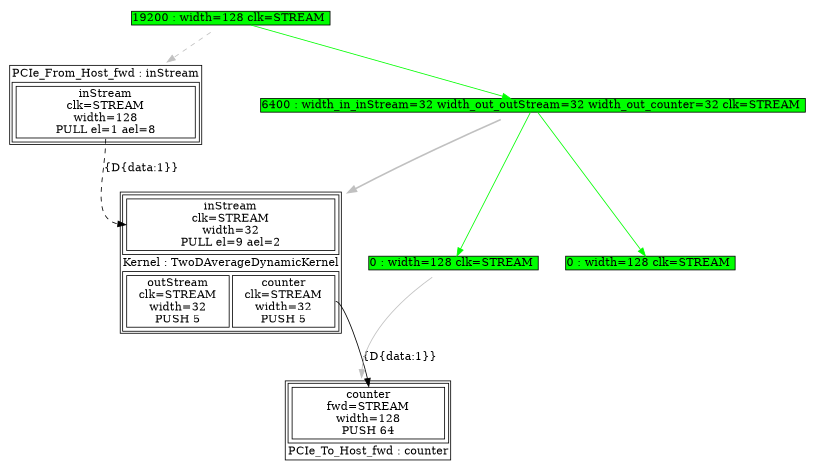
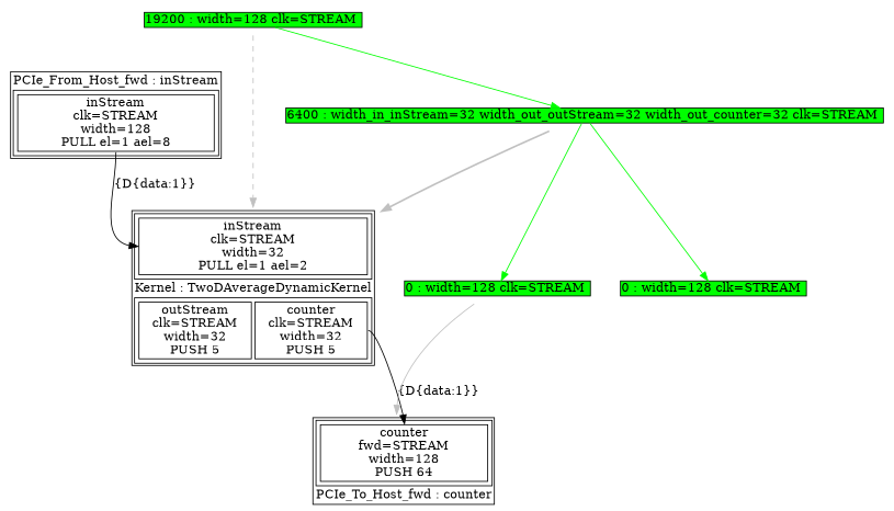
  digraph {
    node [shape=plaintext]
    edge [style=solid color=gray]
-   n1 [label=<<TABLE  BORDER="1" CELLPADDING="1" CELLSPACING="1"><TR><TD BGCOLOR="white" BORDER="0" PORT="inputs" ROWSPAN="1" COLSPAN="1"><TABLE  BORDER="1" CELLPADDING="1" CELLSPACING="4"><TR><TD BGCOLOR="white" BORDER="1" PORT="inStream" ROWSPAN="1" COLSPAN="1">inStream<BR/>clk=STREAM<BR/>width=32<BR/>PULL el=9 ael=2</TD></TR></TABLE></TD></TR><TR><TD BGCOLOR="white" BORDER="0" PORT="node_info" ROWSPAN="1" COLSPAN="1">Kernel : TwoDAverageDynamicKernel</TD></TR><TR><TD BGCOLOR="white" BORDER="0" PORT="outputs" ROWSPAN="1" COLSPAN="1"><TABLE  BORDER="1" CELLPADDING="1" CELLSPACING="4"><TR><TD BGCOLOR="white" BORDER="1" PORT="outStream" ROWSPAN="1" COLSPAN="1">outStream<BR/>clk=STREAM<BR/>width=32<BR/>PUSH 5</TD><TD BGCOLOR="white" BORDER="1" PORT="counter" ROWSPAN="1" COLSPAN="1">counter<BR/>clk=STREAM<BR/>width=32<BR/>PUSH 5</TD></TR></TABLE></TD></TR></TABLE>>]
+   n1 [label=<<TABLE  BORDER="1" CELLPADDING="1" CELLSPACING="1"><TR><TD BGCOLOR="white" BORDER="0" PORT="inputs" ROWSPAN="1" COLSPAN="1"><TABLE  BORDER="1" CELLPADDING="1" CELLSPACING="4"><TR><TD BGCOLOR="white" BORDER="1" PORT="inStream" ROWSPAN="1" COLSPAN="1">inStream<BR/>clk=STREAM<BR/>width=32<BR/>PULL el=1 ael=2</TD></TR></TABLE></TD></TR><TR><TD BGCOLOR="white" BORDER="0" PORT="node_info" ROWSPAN="1" COLSPAN="1">Kernel : TwoDAverageDynamicKernel</TD></TR><TR><TD BGCOLOR="white" BORDER="0" PORT="outputs" ROWSPAN="1" COLSPAN="1"><TABLE  BORDER="1" CELLPADDING="1" CELLSPACING="4"><TR><TD BGCOLOR="white" BORDER="1" PORT="outStream" ROWSPAN="1" COLSPAN="1">outStream<BR/>clk=STREAM<BR/>width=32<BR/>PUSH 5</TD><TD BGCOLOR="white" BORDER="1" PORT="counter" ROWSPAN="1" COLSPAN="1">counter<BR/>clk=STREAM<BR/>width=32<BR/>PUSH 5</TD></TR></TABLE></TD></TR></TABLE>>]
    n2 [label=<<TABLE  BORDER="1" CELLPADDING="1" CELLSPACING="1"><TR><TD BGCOLOR="white" BORDER="0" PORT="inputs" ROWSPAN="1" COLSPAN="1"><TABLE  BORDER="1" CELLPADDING="1" CELLSPACING="4"><TR><TD BGCOLOR="white" BORDER="1" PORT="counter" ROWSPAN="1" COLSPAN="1">counter<BR/>fwd=STREAM<BR/>width=128<BR/>PUSH 64</TD></TR></TABLE></TD></TR><TR><TD BGCOLOR="white" BORDER="0" PORT="node_info" ROWSPAN="1" COLSPAN="1">PCIe_To_Host_fwd : counter</TD></TR></TABLE>>]
    n3 [label=<<TABLE  BORDER="0" CELLPADDING="0" CELLSPACING="0"><TR><TD BGCOLOR="green" BORDER="1" PORT="assignment_10" ROWSPAN="1" COLSPAN="1">6400 : width_in_inStream=32 width_out_outStream=32 width_out_counter=32 clk=STREAM </TD></TR></TABLE>>]
    n4 [label=<<TABLE  BORDER="0" CELLPADDING="0" CELLSPACING="0"><TR><TD BGCOLOR="green" BORDER="1" PORT="assignment_2" ROWSPAN="1" COLSPAN="1">0 : width=128 clk=STREAM </TD></TR></TABLE>>]
    n5 [label=<<TABLE  BORDER="0" CELLPADDING="0" CELLSPACING="0"><TR><TD BGCOLOR="green" BORDER="1" PORT="assignment_5" ROWSPAN="1" COLSPAN="1">0 : width=128 clk=STREAM </TD></TR></TABLE>>]
    n6 [label=<<TABLE  BORDER="1" CELLPADDING="1" CELLSPACING="1"><TR><TD BGCOLOR="white" BORDER="0" PORT="node_info" ROWSPAN="1" COLSPAN="1">PCIe_From_Host_fwd : inStream</TD></TR><TR><TD BGCOLOR="white" BORDER="0" PORT="outputs" ROWSPAN="1" COLSPAN="1"><TABLE  BORDER="1" CELLPADDING="1" CELLSPACING="4"><TR><TD BGCOLOR="white" BORDER="1" PORT="inStream" ROWSPAN="1" COLSPAN="1">inStream<BR/>clk=STREAM<BR/>width=128<BR/>PULL el=1 ael=8</TD></TR></TABLE></TD></TR></TABLE>>]
    n7 [label=<<TABLE  BORDER="0" CELLPADDING="0" CELLSPACING="0"><TR><TD BGCOLOR="green" BORDER="1" PORT="assignment_13" ROWSPAN="1" COLSPAN="1">19200 : width=128 clk=STREAM </TD></TR></TABLE>>]
    n1 -> n2 [headport=counter label="{D{data:1}}" tailport=counter color=""]
    n3 -> n1 [style=bold]
    n3 -> n4 [color=green headport=assignment_2 tailport=assignment_10]
    n3 -> n5 [color=green headport=assignment_5 tailport=assignment_10]
    n5 -> n2
-   n6 -> n1 [headport=inStream label="{D{data:1}}" style=dashed tailport=inStream color=""]
+   n6 -> n1 [headport=inStream label="{D{data:1}}" tailport=inStream color=""]
    n7 -> n3 [color=green headport=assignment_10 tailport=assignment_13]
-   n7 -> n6 [style=dashed]
+   n7 -> n1 [style=dashed]
  }
